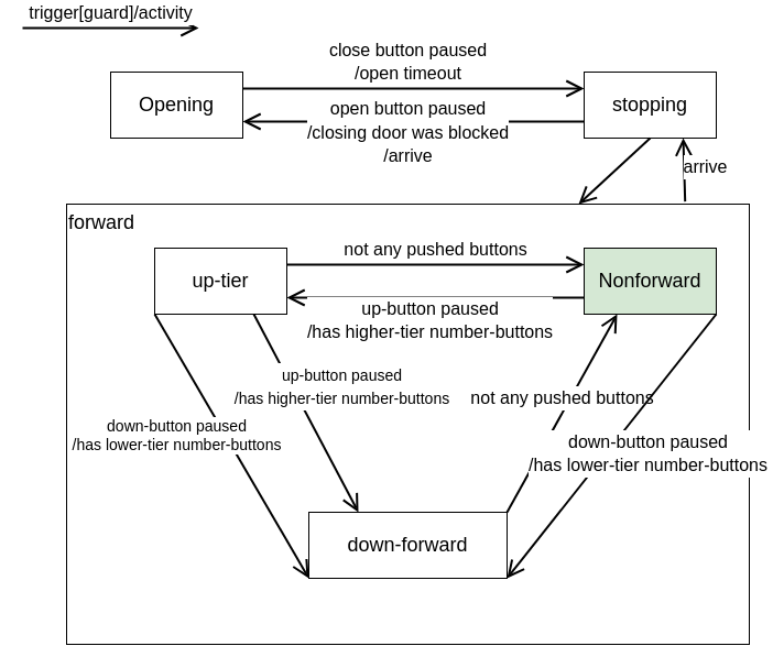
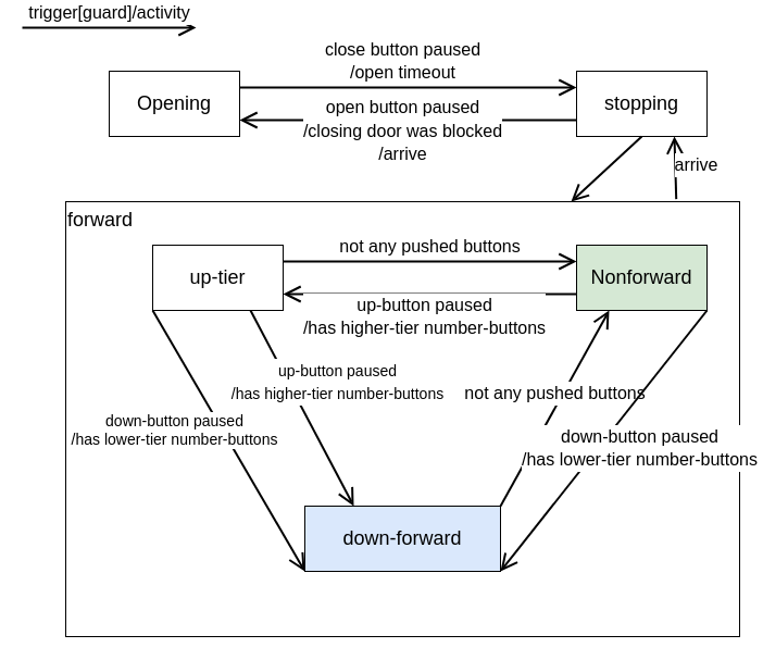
  <mxCell id="0" />
  <mxCell id="1" parent="0" />
  <mxCell id="2" value="forward" style="rounded=0;whiteSpace=wrap;html=1;fontSize=18;verticalAlign=top;align=left;" vertex="1" parent="1"><mxGeometry x="60" y="180" width="620" height="400" as="geometry" /></mxCell>
  <mxCell id="3" value="Opening" style="rounded=0;whiteSpace=wrap;html=1;fontSize=18;" vertex="1" parent="1"><mxGeometry x="100" y="60" width="120" height="60" as="geometry" /></mxCell>
  <mxCell id="4" value="stopping" style="rounded=0;whiteSpace=wrap;html=1;fontSize=18;" vertex="1" parent="1"><mxGeometry x="530" y="60" width="120" height="60" as="geometry" /></mxCell>
  <mxCell id="5" value="&lt;font style=&quot;font-size: 16px;&quot;&gt;close button paused&lt;br&gt;/open timeout&lt;/font&gt;" style="edgeStyle=none;html=1;endArrow=open;endSize=12;strokeWidth=2;verticalAlign=bottom;rounded=0;fontSize=18;exitX=1;exitY=0.25;exitDx=0;exitDy=0;entryX=0;entryY=0.25;entryDx=0;entryDy=0;" edge="1" parent="1" source="3" target="4"><mxGeometry x="-0.032" width="160" relative="1" as="geometry"><mxPoint x="290" y="200" as="sourcePoint" /><mxPoint x="450" y="200" as="targetPoint" /><mxPoint as="offset" /></mxGeometry></mxCell>
  <mxCell id="6" value="&lt;font style=&quot;font-size: 16px;&quot;&gt;trigger[guard]/activity&lt;/font&gt;" style="edgeStyle=none;html=1;endArrow=open;endSize=12;strokeWidth=2;verticalAlign=bottom;rounded=0;fontSize=18;" edge="1" parent="1"><mxGeometry width="160" relative="1" as="geometry"><mxPoint x="20" y="20" as="sourcePoint" /><mxPoint x="180" y="20" as="targetPoint" /></mxGeometry></mxCell>
  <mxCell id="7" value="&lt;font style=&quot;font-size: 16px;&quot;&gt;open button paused&lt;br&gt;/closing door was blocked&lt;br&gt;/arrive&lt;/font&gt;" style="edgeStyle=none;html=1;endArrow=open;endSize=12;strokeWidth=2;verticalAlign=bottom;rounded=0;fontSize=18;exitX=0;exitY=0.75;exitDx=0;exitDy=0;entryX=1;entryY=0.75;entryDx=0;entryDy=0;labelBackgroundColor=default;" edge="1" parent="1" source="4" target="3"><mxGeometry x="0.032" y="45" width="160" relative="1" as="geometry"><mxPoint x="460" y="60" as="sourcePoint" /><mxPoint x="620" y="60" as="targetPoint" /><mxPoint as="offset" /></mxGeometry></mxCell>
- <mxCell id="8" value="down-forward" style="rounded=0;whiteSpace=wrap;html=1;fontSize=18;" vertex="1" parent="1"><mxGeometry x="280" y="460" width="180" height="60" as="geometry" /></mxCell>
+ <mxCell id="8" value="down-forward" style="rounded=0;whiteSpace=wrap;html=1;fontSize=18;fillColor=#dae8fc;" vertex="1" parent="1"><mxGeometry x="280" y="460" width="180" height="60" as="geometry" /></mxCell>
  <mxCell id="9" value="up-tier" style="rounded=0;whiteSpace=wrap;html=1;fontSize=18;" vertex="1" parent="1"><mxGeometry x="140" y="220" width="120" height="60" as="geometry" /></mxCell>
  <mxCell id="10" value="Nonforward" style="rounded=0;whiteSpace=wrap;html=1;fontSize=18;fillColor=#d5e8d4;" vertex="1" parent="1"><mxGeometry x="530" y="220" width="120" height="60" as="geometry" /></mxCell>
  <mxCell id="11" value="" style="edgeStyle=none;html=1;endArrow=open;endSize=12;strokeWidth=2;verticalAlign=bottom;rounded=0;fontSize=18;exitX=0.5;exitY=1;exitDx=0;exitDy=0;entryX=0.75;entryY=0;entryDx=0;entryDy=0;" edge="1" parent="1" source="4" target="2"><mxGeometry width="160" relative="1" as="geometry"><mxPoint x="30" y="30" as="sourcePoint" /><mxPoint x="190" y="30" as="targetPoint" /></mxGeometry></mxCell>
  <mxCell id="12" value="&lt;font style=&quot;font-size: 16px;&quot;&gt;not any pushed buttons&lt;/font&gt;" style="edgeStyle=none;html=1;endArrow=open;endSize=12;strokeWidth=2;verticalAlign=bottom;rounded=0;fontSize=18;exitX=1;exitY=0.25;exitDx=0;exitDy=0;entryX=0;entryY=0.25;entryDx=0;entryDy=0;" edge="1" parent="1" source="9" target="10"><mxGeometry width="160" relative="1" as="geometry"><mxPoint x="30" y="30" as="sourcePoint" /><mxPoint x="190" y="30" as="targetPoint" /></mxGeometry></mxCell>
  <mxCell id="13" value="&lt;font style=&quot;font-size: 16px;&quot;&gt;up-button paused&lt;br&gt;/has higher-tier number-buttons&lt;/font&gt;" style="edgeStyle=none;html=1;endArrow=open;endSize=12;strokeWidth=2;verticalAlign=bottom;rounded=0;fontSize=18;exitX=0;exitY=0.75;exitDx=0;exitDy=0;entryX=1;entryY=0.75;entryDx=0;entryDy=0;" edge="1" parent="1" source="10" target="9"><mxGeometry x="0.037" y="45" width="160" relative="1" as="geometry"><mxPoint x="270" y="245" as="sourcePoint" /><mxPoint x="540" y="245" as="targetPoint" /><mxPoint as="offset" /></mxGeometry></mxCell>
  <mxCell id="14" value="&lt;font style=&quot;font-size: 16px;&quot;&gt;not any pushed buttons&lt;/font&gt;" style="edgeStyle=none;html=1;endArrow=open;endSize=12;strokeWidth=2;verticalAlign=bottom;rounded=0;fontSize=18;exitX=1;exitY=0;exitDx=0;exitDy=0;entryX=0.25;entryY=1;entryDx=0;entryDy=0;" edge="1" parent="1" source="8" target="10"><mxGeometry width="160" relative="1" as="geometry"><mxPoint x="270" y="245" as="sourcePoint" /><mxPoint x="540" y="245" as="targetPoint" /></mxGeometry></mxCell>
  <mxCell id="15" value="&lt;div&gt;&lt;span style=&quot;font-size: 16px;&quot;&gt;down-button paused&lt;/span&gt;&lt;/div&gt;&lt;div&gt;&lt;span style=&quot;font-size: 16px;&quot;&gt;/has lower-tier number-buttons&lt;/span&gt;&lt;/div&gt;" style="edgeStyle=none;html=1;endArrow=open;endSize=12;strokeWidth=2;verticalAlign=bottom;rounded=0;fontSize=18;exitX=1;exitY=1;exitDx=0;exitDy=0;entryX=1;entryY=1;entryDx=0;entryDy=0;" edge="1" parent="1" source="10" target="8"><mxGeometry x="0.027" y="45" width="160" relative="1" as="geometry"><mxPoint x="30" y="30" as="sourcePoint" /><mxPoint x="190" y="30" as="targetPoint" /><mxPoint as="offset" /></mxGeometry></mxCell>
  <mxCell id="16" value="&lt;font style=&quot;font-size: 16px;&quot;&gt;arrive&lt;/font&gt;" style="edgeStyle=none;html=1;endArrow=open;endSize=12;strokeWidth=2;verticalAlign=bottom;rounded=0;fontSize=18;exitX=0.906;exitY=-0.006;exitDx=0;exitDy=0;exitPerimeter=0;entryX=0.75;entryY=1;entryDx=0;entryDy=0;" edge="1" parent="1" source="2" target="4"><mxGeometry x="-0.408" y="-19" width="160" relative="1" as="geometry"><mxPoint x="30" y="30" as="sourcePoint" /><mxPoint x="190" y="30" as="targetPoint" /><mxPoint as="offset" /></mxGeometry></mxCell>
  <mxCell id="17" value="&lt;div style=&quot;font-size: 14px;&quot;&gt;&lt;font style=&quot;font-size: 14px;&quot;&gt;down-button paused&lt;/font&gt;&lt;/div&gt;&lt;div style=&quot;font-size: 14px;&quot;&gt;&lt;font style=&quot;font-size: 14px;&quot;&gt;/has lower-tier number-buttons&lt;/font&gt;&lt;/div&gt;" style="edgeStyle=none;html=1;endArrow=open;endSize=12;strokeWidth=2;verticalAlign=bottom;rounded=0;fontSize=18;exitX=0;exitY=1;exitDx=0;exitDy=0;entryX=0;entryY=1;entryDx=0;entryDy=0;" edge="1" parent="1" source="9" target="8"><mxGeometry x="-0.119" y="-48" width="160" relative="1" as="geometry"><mxPoint x="660" y="290" as="sourcePoint" /><mxPoint x="390" y="515" as="targetPoint" /><mxPoint as="offset" /></mxGeometry></mxCell>
  <mxCell id="18" value="&lt;font style=&quot;font-size: 14px;&quot;&gt;up-button paused&lt;br&gt;/has higher-tier number-buttons&lt;/font&gt;" style="edgeStyle=none;html=1;endArrow=open;endSize=12;strokeWidth=2;verticalAlign=bottom;rounded=0;fontSize=18;exitX=0.75;exitY=1;exitDx=0;exitDy=0;entryX=0.25;entryY=0;entryDx=0;entryDy=0;" edge="1" parent="1" source="9" target="8"><mxGeometry x="0.149" y="29" width="160" relative="1" as="geometry"><mxPoint x="540" y="275" as="sourcePoint" /><mxPoint x="270" y="275" as="targetPoint" /><mxPoint as="offset" /></mxGeometry></mxCell>
